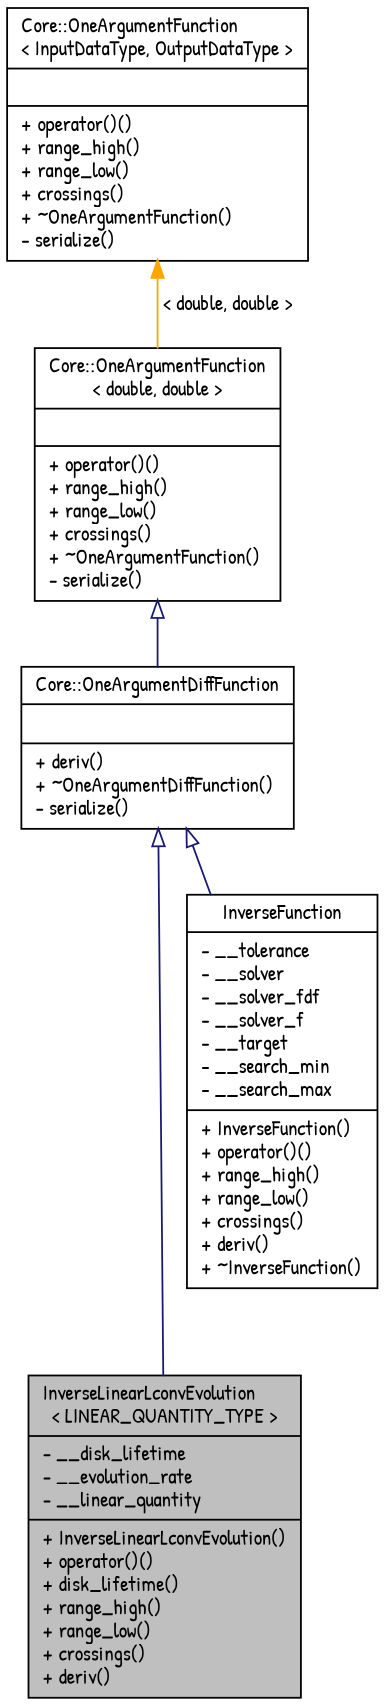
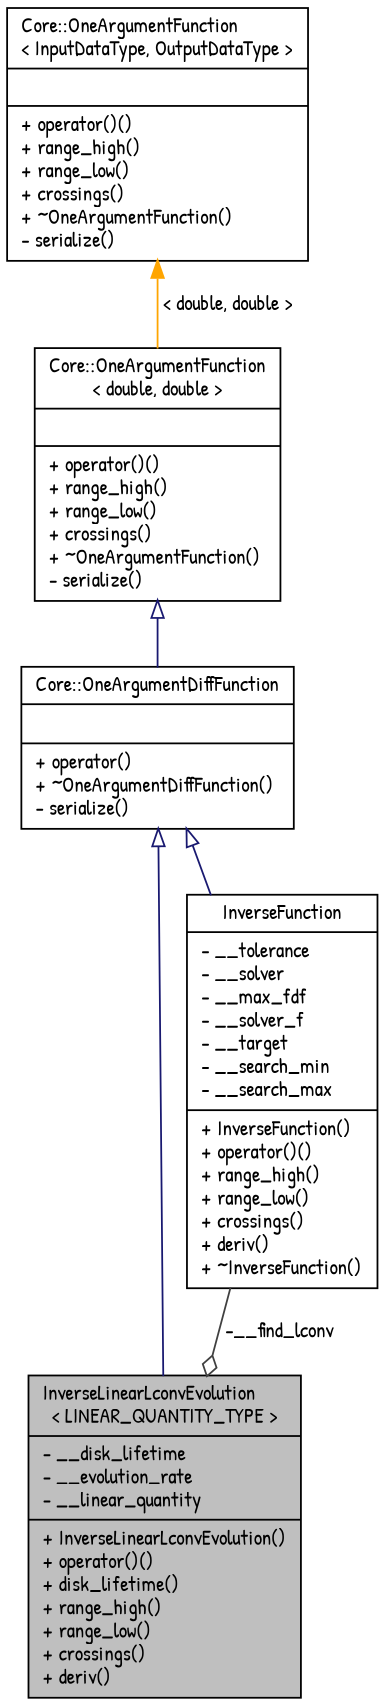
  digraph {
    fontname="Patrick Hand"
    node [color=black fillcolor=white fontname="Patrick Hand" fontsize=12 shape=record style=filled]
    edge [arrowtail=onormal color=midnightblue dir=back fontname="Patrick Hand" fontsize=12 labelfontname=Helvetica labelfontsize=12 style=solid]
    n1 [fillcolor=grey75 fontcolor=black height=0.2 label="{InverseLinearLconvEvolution\l\< LINEAR_QUANTITY_TYPE \>\n|- __disk_lifetime\l- __evolution_rate\l- __linear_quantity\l|+ InverseLinearLconvEvolution()\l+ operator()()\l+ disk_lifetime()\l+ range_high()\l+ range_low()\l+ crossings()\l+ deriv()\l}" width=0.4]
-   n2 [height=0.2 label="{Core::OneArgumentDiffFunction\n||+ deriv()\l+ ~OneArgumentDiffFunction()\l- serialize()\l}" width=0.4]
-   n3 [height=0.2 label="{InverseFunction\n|- __tolerance\l- __solver\l- __solver_fdf\l- __solver_f\l- __target\l- __search_min\l- __search_max\l|+ InverseFunction()\l+ operator()()\l+ range_high()\l+ range_low()\l+ crossings()\l+ deriv()\l+ ~InverseFunction()\l}" width=0.4]
+   n2 [height=0.2 label="{Core::OneArgumentDiffFunction\n||+ operator()\l+ ~OneArgumentDiffFunction()\l- serialize()\l}" width=0.4]
+   n3 [height=0.2 label="{InverseFunction\n|- __tolerance\l- __solver\l- __max_fdf\l- __solver_f\l- __target\l- __search_min\l- __search_max\l|+ InverseFunction()\l+ operator()()\l+ range_high()\l+ range_low()\l+ crossings()\l+ deriv()\l+ ~InverseFunction()\l}" width=0.4]
    n4 [height=0.2 label="{Core::OneArgumentFunction\l\< double, double \>\n||+ operator()()\l+ range_high()\l+ range_low()\l+ crossings()\l+ ~OneArgumentFunction()\l- serialize()\l}" width=0.4]
    n5 [height=0.2 label="{Core::OneArgumentFunction\l\< InputDataType, OutputDataType \>\n||+ operator()()\l+ range_high()\l+ range_low()\l+ crossings()\l+ ~OneArgumentFunction()\l- serialize()\l}" width=0.4]
    n2 -> n1
    n2 -> n3
+   n3 -> n1 [arrowhead=odiamond color=grey25 label=" -__find_lconv" arrowtail="" dir=""]
    n4 -> n2
    n5 -> n4 [color=orange label=" \< double, double \>" arrowtail=""]
  }
